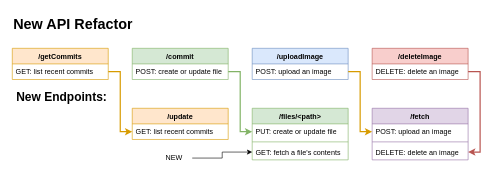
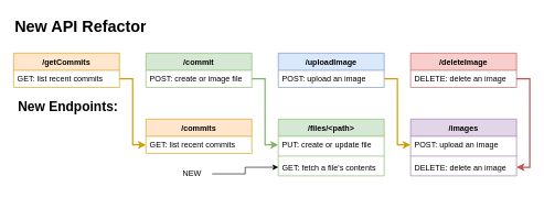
  <mxCell id="0" />
  <mxCell id="1" parent="0" />
  <mxCell id="2" value="/commit" style="swimlane;fontStyle=1;align=center;verticalAlign=top;childLayout=stackLayout;horizontal=1;startSize=26;horizontalStack=0;resizeParent=1;resizeParentMax=0;resizeLast=0;collapsible=1;marginBottom=0;whiteSpace=wrap;html=1;fillColor=#d5e8d4;strokeColor=#82b366;" vertex="1" parent="1"><mxGeometry x="220" y="80" width="160" height="52" as="geometry" /></mxCell>
- <mxCell id="3" value="POST: create or update file" style="text;strokeColor=none;fillColor=none;align=left;verticalAlign=top;spacingLeft=4;spacingRight=4;overflow=hidden;rotatable=0;points=[[0,0.5],[1,0.5]];portConstraint=eastwest;whiteSpace=wrap;html=1;" vertex="1" parent="2"><mxGeometry y="26" width="160" height="26" as="geometry" /></mxCell>
+ <mxCell id="3" value="POST: create or image file" style="text;strokeColor=none;fillColor=none;align=left;verticalAlign=top;spacingLeft=4;spacingRight=4;overflow=hidden;rotatable=0;points=[[0,0.5],[1,0.5]];portConstraint=eastwest;whiteSpace=wrap;html=1;" vertex="1" parent="2"><mxGeometry y="26" width="160" height="26" as="geometry" /></mxCell>
  <mxCell id="4" value="/getCommits" style="swimlane;fontStyle=1;align=center;verticalAlign=top;childLayout=stackLayout;horizontal=1;startSize=26;horizontalStack=0;resizeParent=1;resizeParentMax=0;resizeLast=0;collapsible=1;marginBottom=0;whiteSpace=wrap;html=1;fillColor=#ffe6cc;strokeColor=#d79b00;" vertex="1" parent="1"><mxGeometry x="20" y="80" width="160" height="52" as="geometry" /></mxCell>
  <mxCell id="5" value="GET: list recent commits" style="text;strokeColor=none;fillColor=none;align=left;verticalAlign=top;spacingLeft=4;spacingRight=4;overflow=hidden;rotatable=0;points=[[0,0.5],[1,0.5]];portConstraint=eastwest;whiteSpace=wrap;html=1;" vertex="1" parent="4"><mxGeometry y="26" width="160" height="26" as="geometry" /></mxCell>
  <mxCell id="6" value="/uploadImage" style="swimlane;fontStyle=1;align=center;verticalAlign=top;childLayout=stackLayout;horizontal=1;startSize=26;horizontalStack=0;resizeParent=1;resizeParentMax=0;resizeLast=0;collapsible=1;marginBottom=0;whiteSpace=wrap;html=1;fillColor=#dae8fc;strokeColor=#6c8ebf;" vertex="1" parent="1"><mxGeometry x="420" y="80" width="160" height="52" as="geometry" /></mxCell>
  <mxCell id="7" value="POST: upload an image" style="text;strokeColor=none;fillColor=none;align=left;verticalAlign=top;spacingLeft=4;spacingRight=4;overflow=hidden;rotatable=0;points=[[0,0.5],[1,0.5]];portConstraint=eastwest;whiteSpace=wrap;html=1;" vertex="1" parent="6"><mxGeometry y="26" width="160" height="26" as="geometry" /></mxCell>
  <mxCell id="8" value="/deleteImage" style="swimlane;fontStyle=1;align=center;verticalAlign=top;childLayout=stackLayout;horizontal=1;startSize=26;horizontalStack=0;resizeParent=1;resizeParentMax=0;resizeLast=0;collapsible=1;marginBottom=0;whiteSpace=wrap;html=1;fillColor=#f8cecc;strokeColor=#b85450;" vertex="1" parent="1"><mxGeometry x="620" y="80" width="160" height="52" as="geometry" /></mxCell>
  <mxCell id="9" value="DELETE: delete an image" style="text;strokeColor=none;fillColor=none;align=left;verticalAlign=top;spacingLeft=4;spacingRight=4;overflow=hidden;rotatable=0;points=[[0,0.5],[1,0.5]];portConstraint=eastwest;whiteSpace=wrap;html=1;" vertex="1" parent="8"><mxGeometry y="26" width="160" height="26" as="geometry" /></mxCell>
  <mxCell id="10" value="/files/&amp;lt;path&amp;gt;" style="swimlane;fontStyle=1;align=center;verticalAlign=top;childLayout=stackLayout;horizontal=1;startSize=26;horizontalStack=0;resizeParent=1;resizeParentMax=0;resizeLast=0;collapsible=1;marginBottom=0;whiteSpace=wrap;html=1;fillColor=#d5e8d4;strokeColor=#82b366;" vertex="1" parent="1"><mxGeometry x="420" y="180" width="160" height="86" as="geometry" /></mxCell>
  <mxCell id="11" value="PUT: create or update file" style="text;strokeColor=none;fillColor=none;align=left;verticalAlign=top;spacingLeft=4;spacingRight=4;overflow=hidden;rotatable=0;points=[[0,0.5],[1,0.5]];portConstraint=eastwest;whiteSpace=wrap;html=1;" vertex="1" parent="10"><mxGeometry y="26" width="160" height="26" as="geometry" /></mxCell>
  <mxCell id="12" value="" style="line;strokeWidth=1;fillColor=none;align=left;verticalAlign=middle;spacingTop=-1;spacingLeft=3;spacingRight=3;rotatable=0;labelPosition=right;points=[];portConstraint=eastwest;strokeColor=inherit;" vertex="1" parent="10"><mxGeometry y="52" width="160" height="8" as="geometry" /></mxCell>
  <mxCell id="13" value="GET: fetch a file's contents" style="text;strokeColor=none;fillColor=none;align=left;verticalAlign=top;spacingLeft=4;spacingRight=4;overflow=hidden;rotatable=0;points=[[0,0.5],[1,0.5]];portConstraint=eastwest;whiteSpace=wrap;html=1;" vertex="1" parent="10"><mxGeometry y="60" width="160" height="26" as="geometry" /></mxCell>
- <mxCell id="14" value="/update" style="swimlane;fontStyle=1;align=center;verticalAlign=top;childLayout=stackLayout;horizontal=1;startSize=26;horizontalStack=0;resizeParent=1;resizeParentMax=0;resizeLast=0;collapsible=1;marginBottom=0;whiteSpace=wrap;html=1;fillColor=#ffe6cc;strokeColor=#d79b00;" vertex="1" parent="1"><mxGeometry x="220" y="180" width="160" height="52" as="geometry" /></mxCell>
+ <mxCell id="14" value="/commits" style="swimlane;fontStyle=1;align=center;verticalAlign=top;childLayout=stackLayout;horizontal=1;startSize=26;horizontalStack=0;resizeParent=1;resizeParentMax=0;resizeLast=0;collapsible=1;marginBottom=0;whiteSpace=wrap;html=1;fillColor=#ffe6cc;strokeColor=#d79b00;" vertex="1" parent="1"><mxGeometry x="220" y="180" width="160" height="52" as="geometry" /></mxCell>
  <mxCell id="15" value="GET: list recent commits" style="text;strokeColor=none;fillColor=none;align=left;verticalAlign=top;spacingLeft=4;spacingRight=4;overflow=hidden;rotatable=0;points=[[0,0.5],[1,0.5]];portConstraint=eastwest;whiteSpace=wrap;html=1;" vertex="1" parent="14"><mxGeometry y="26" width="160" height="26" as="geometry" /></mxCell>
- <mxCell id="16" value="/fetch" style="swimlane;fontStyle=1;align=center;verticalAlign=top;childLayout=stackLayout;horizontal=1;startSize=26;horizontalStack=0;resizeParent=1;resizeParentMax=0;resizeLast=0;collapsible=1;marginBottom=0;whiteSpace=wrap;html=1;fillColor=#e1d5e7;strokeColor=#9673a6;" vertex="1" parent="1"><mxGeometry x="620" y="180" width="160" height="86" as="geometry" /></mxCell>
+ <mxCell id="16" value="/images" style="swimlane;fontStyle=1;align=center;verticalAlign=top;childLayout=stackLayout;horizontal=1;startSize=26;horizontalStack=0;resizeParent=1;resizeParentMax=0;resizeLast=0;collapsible=1;marginBottom=0;whiteSpace=wrap;html=1;fillColor=#e1d5e7;strokeColor=#9673a6;" vertex="1" parent="1"><mxGeometry x="620" y="180" width="160" height="86" as="geometry" /></mxCell>
  <mxCell id="17" value="POST: upload an image" style="text;strokeColor=none;fillColor=none;align=left;verticalAlign=top;spacingLeft=4;spacingRight=4;overflow=hidden;rotatable=0;points=[[0,0.5],[1,0.5]];portConstraint=eastwest;whiteSpace=wrap;html=1;" vertex="1" parent="16"><mxGeometry y="26" width="160" height="26" as="geometry" /></mxCell>
  <mxCell id="18" value="" style="line;strokeWidth=1;fillColor=none;align=left;verticalAlign=middle;spacingTop=-1;spacingLeft=3;spacingRight=3;rotatable=0;labelPosition=right;points=[];portConstraint=eastwest;strokeColor=inherit;" vertex="1" parent="16"><mxGeometry y="52" width="160" height="8" as="geometry" /></mxCell>
  <mxCell id="19" value="DELETE: delete an image" style="text;strokeColor=none;fillColor=none;align=left;verticalAlign=top;spacingLeft=4;spacingRight=4;overflow=hidden;rotatable=0;points=[[0,0.5],[1,0.5]];portConstraint=eastwest;whiteSpace=wrap;html=1;" vertex="1" parent="16"><mxGeometry y="60" width="160" height="26" as="geometry" /></mxCell>
  <mxCell id="20" style="edgeStyle=orthogonalEdgeStyle;rounded=0;orthogonalLoop=1;jettySize=auto;html=1;entryX=0;entryY=0.5;entryDx=0;entryDy=0;fillColor=#ffe6cc;strokeColor=#d79b00;strokeWidth=2;" edge="1" parent="1" source="5" target="15"><mxGeometry relative="1" as="geometry" /></mxCell>
  <mxCell id="21" style="edgeStyle=orthogonalEdgeStyle;rounded=0;orthogonalLoop=1;jettySize=auto;html=1;entryX=0;entryY=0.5;entryDx=0;entryDy=0;fillColor=#d5e8d4;strokeColor=#82b366;strokeWidth=2;" edge="1" parent="1" source="3" target="11"><mxGeometry relative="1" as="geometry" /></mxCell>
  <mxCell id="22" style="edgeStyle=orthogonalEdgeStyle;rounded=0;orthogonalLoop=1;jettySize=auto;html=1;entryX=0;entryY=0.5;entryDx=0;entryDy=0;fillColor=#ffe6cc;strokeColor=#d79b00;strokeWidth=2;" edge="1" parent="1" source="7" target="17"><mxGeometry relative="1" as="geometry" /></mxCell>
  <mxCell id="23" style="edgeStyle=orthogonalEdgeStyle;rounded=0;orthogonalLoop=1;jettySize=auto;html=1;entryX=1;entryY=0.5;entryDx=0;entryDy=0;fillColor=#f8cecc;strokeColor=#b85450;strokeWidth=2;" edge="1" parent="1" source="9" target="19"><mxGeometry relative="1" as="geometry"><Array as="points"><mxPoint x="800" y="119" /><mxPoint x="800" y="253" /></Array></mxGeometry></mxCell>
  <mxCell id="24" value="&lt;h1 style=&quot;margin-top: 0px;&quot;&gt;New API Refactor&lt;/h1&gt;" style="text;html=1;whiteSpace=wrap;overflow=hidden;rounded=0;" vertex="1" parent="1"><mxGeometry x="20" y="20" width="510" height="40" as="geometry" /></mxCell>
  <mxCell id="25" style="edgeStyle=orthogonalEdgeStyle;rounded=0;orthogonalLoop=1;jettySize=auto;html=1;entryX=0;entryY=0.5;entryDx=0;entryDy=0;" edge="1" parent="1" source="26" target="13"><mxGeometry relative="1" as="geometry" /></mxCell>
  <mxCell id="26" value="NEW" style="text;html=1;align=center;verticalAlign=middle;whiteSpace=wrap;rounded=0;" vertex="1" parent="1"><mxGeometry x="260" y="248" width="60" height="30" as="geometry" /></mxCell>
  <mxCell id="27" value="New Endpoints:" style="text;html=1;align=left;verticalAlign=middle;whiteSpace=wrap;rounded=0;fontSize=20;fontStyle=1" vertex="1" parent="1"><mxGeometry x="25" y="145" width="170" height="30" as="geometry" /></mxCell>
